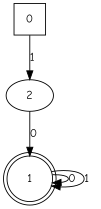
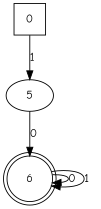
  digraph {
    fontname="Comic Neue"
    rankdir=TB
    node [fontname="Comic Neue"]
    edge [fontname="Comic Neue"]
    0 [shape=square]
-   2
-   1 [shape=doublecircle]
+   2 [label=5]
+   1 [shape=doublecircle label=6]
    0 -> 2 [label=1]
    2 -> 1 [label=0]
    1 -> 1 [label=0]
    1 -> 1 [label=1]
  }
